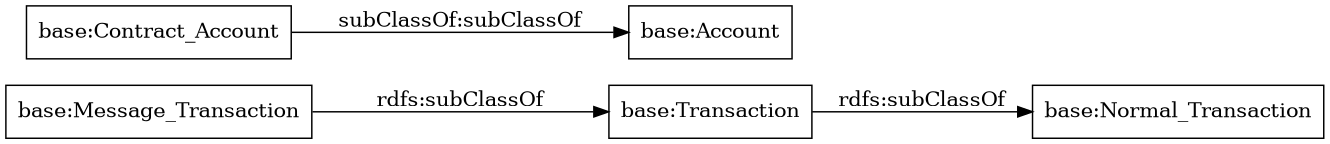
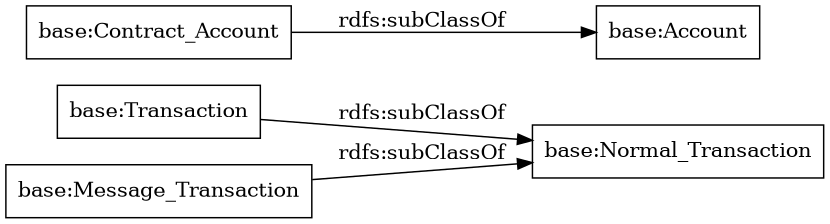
  digraph {
    rankdir=LR
    node [color=black shape=rectangle]
    "base:Transaction"
    "base:Normal_Transaction"
    "base:Message_Transaction"
    "base:Contract_Account"
    "base:Account"
    "base:Transaction" -> "base:Normal_Transaction" [label="rdfs:subClassOf"]
-   "base:Message_Transaction" -> "base:Transaction" [label="rdfs:subClassOf"]
-   "base:Contract_Account" -> "base:Account" [label="subClassOf:subClassOf"]
+   "base:Message_Transaction" -> "base:Normal_Transaction" [label="rdfs:subClassOf"]
+   "base:Contract_Account" -> "base:Account" [label="rdfs:subClassOf"]
  }
